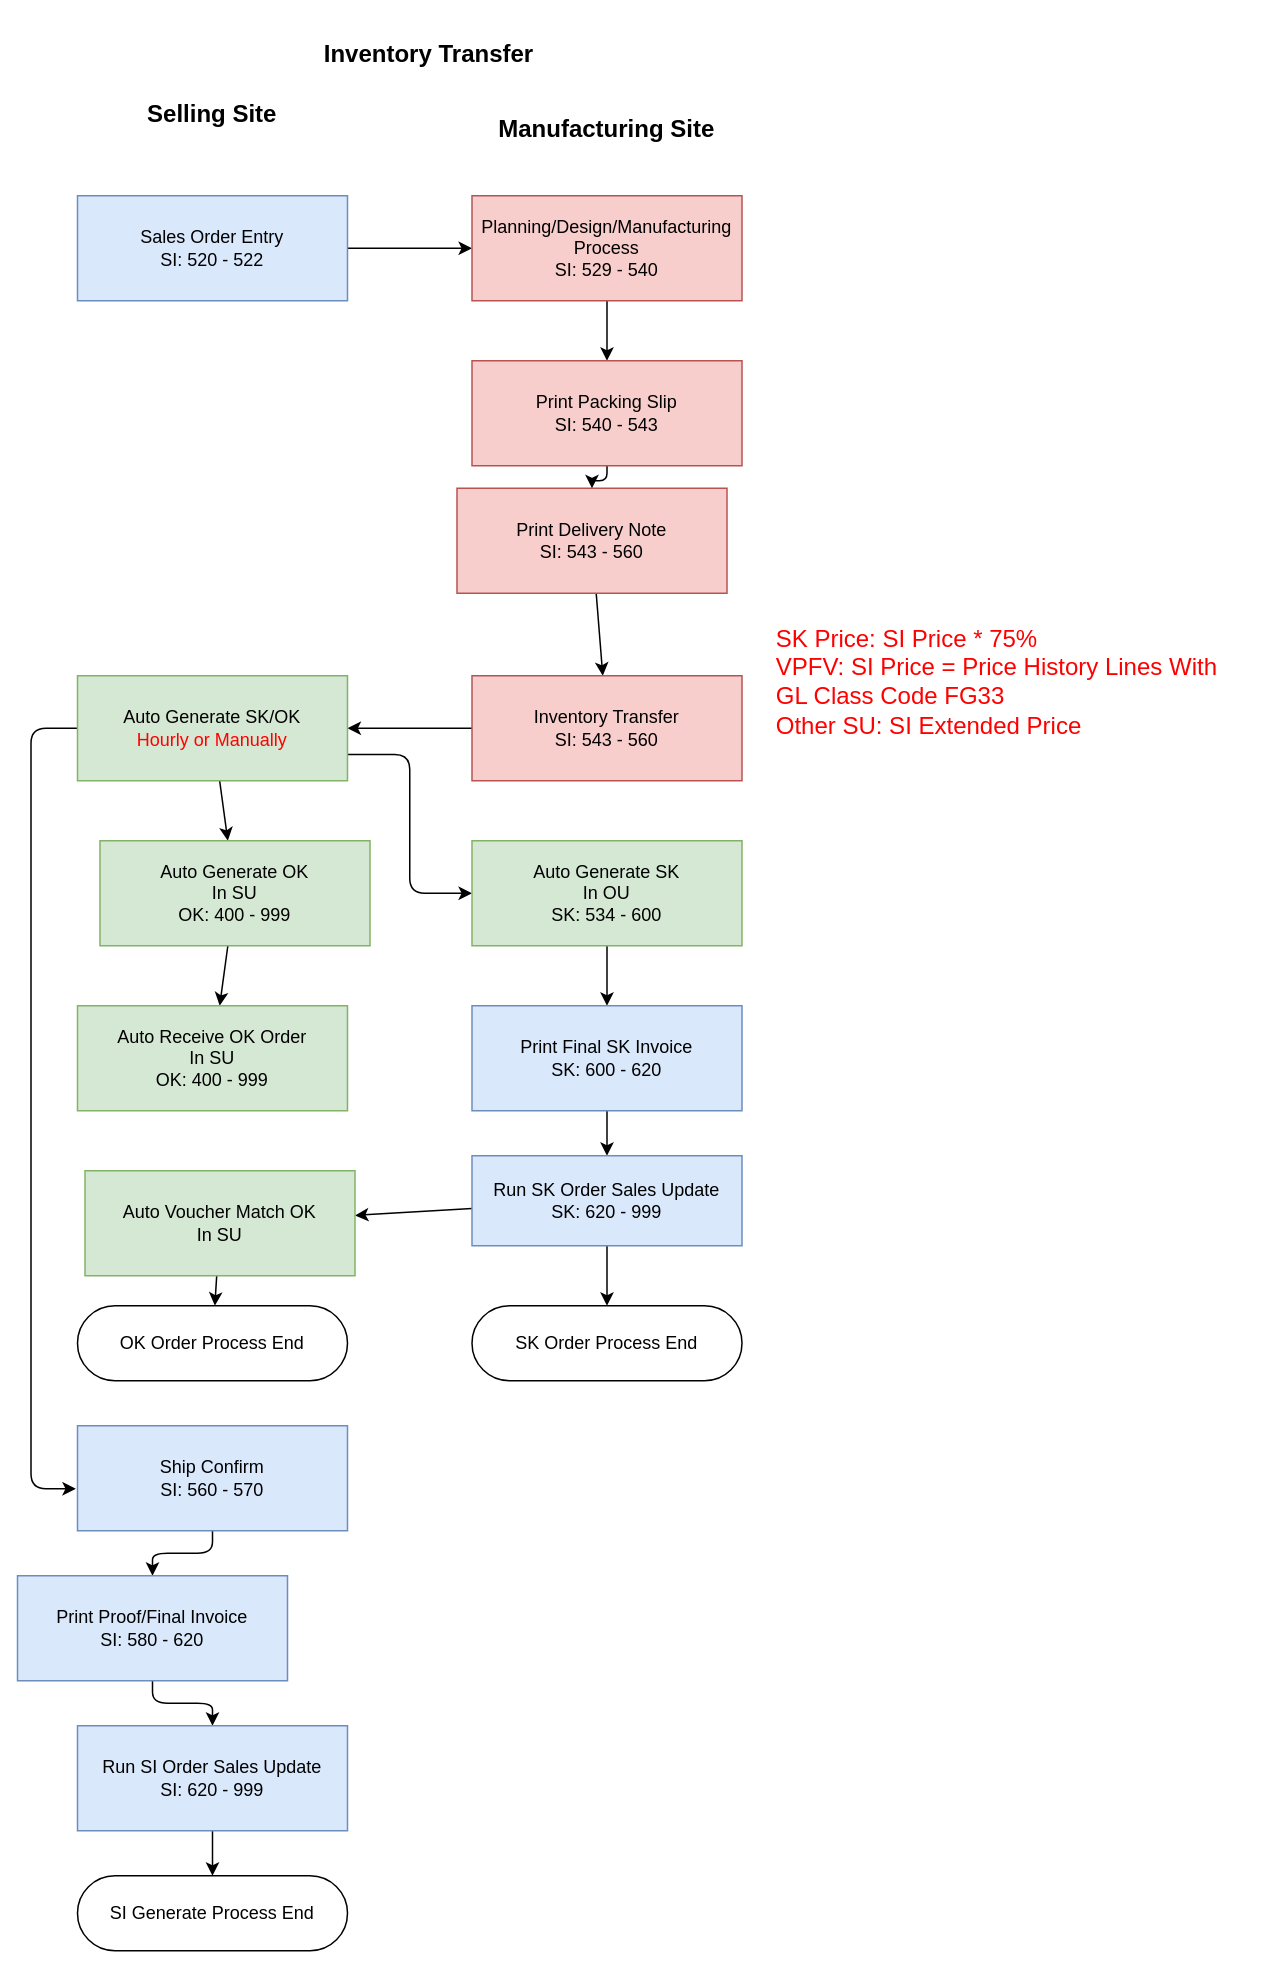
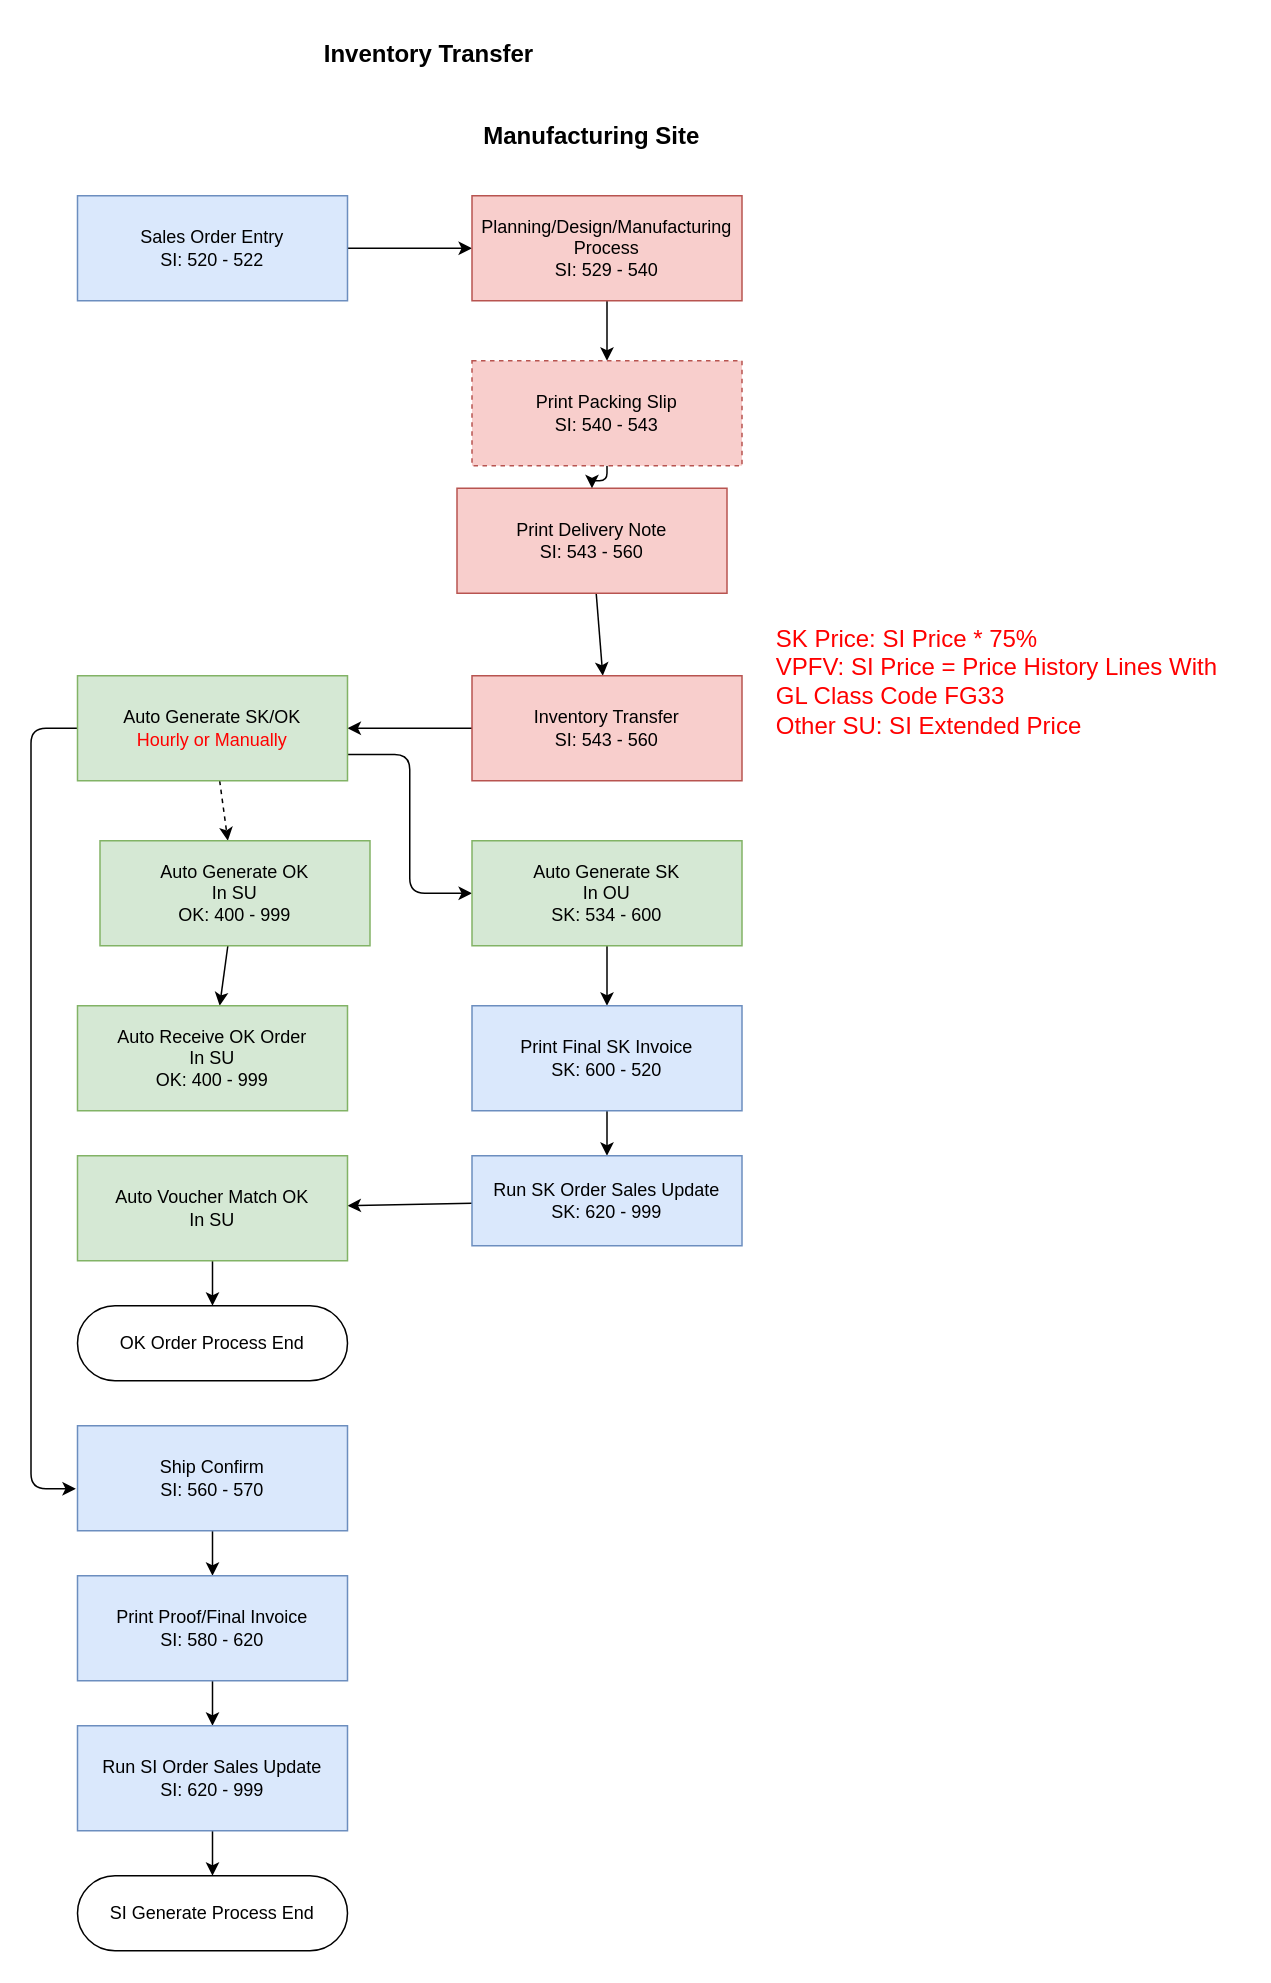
  <mxCell id="0" />
  <mxCell id="1" parent="0" />
  <mxCell id="2" value="" style="edgeStyle=none;html=1;" parent="1" source="3" target="5" edge="1"><mxGeometry relative="1" as="geometry" /></mxCell>
  <mxCell id="3" value="Sales Order Entry&lt;br&gt;SI: 520 - 522" style="rounded=0;whiteSpace=wrap;html=1;fillColor=#dae8fc;strokeColor=#6c8ebf;" parent="1" vertex="1"><mxGeometry x="51" y="130" width="180" height="70" as="geometry" /></mxCell>
  <mxCell id="4" value="" style="edgeStyle=orthogonalEdgeStyle;html=1;fontFamily=Helvetica;fontSize=16;fontColor=#FF0000;" parent="1" source="5" target="39" edge="1"><mxGeometry relative="1" as="geometry" /></mxCell>
  <mxCell id="5" value="Planning/Design/Manufacturing Process&lt;br&gt;SI: 529 - 540" style="rounded=0;whiteSpace=wrap;html=1;fillColor=#f8cecc;strokeColor=#b85450;" parent="1" vertex="1"><mxGeometry x="314" y="130" width="180" height="70" as="geometry" /></mxCell>
  <mxCell id="6" value="" style="edgeStyle=none;html=1;" parent="1" source="7" target="9" edge="1"><mxGeometry relative="1" as="geometry" /></mxCell>
  <mxCell id="7" value="Print Delivery Note&lt;br&gt;SI: 543 - 560" style="rounded=0;whiteSpace=wrap;html=1;fillColor=#f8cecc;strokeColor=#b85450;" parent="1" vertex="1"><mxGeometry x="304" y="325" width="180" height="70" as="geometry" /></mxCell>
  <mxCell id="8" value="" style="edgeStyle=none;html=1;" parent="1" source="9" target="13" edge="1"><mxGeometry relative="1" as="geometry" /></mxCell>
  <mxCell id="9" value="Inventory Transfer&lt;br&gt;SI: 543 - 560" style="rounded=0;whiteSpace=wrap;html=1;fillColor=#f8cecc;strokeColor=#b85450;" parent="1" vertex="1"><mxGeometry x="314" y="450" width="180" height="70" as="geometry" /></mxCell>
- <mxCell id="10" value="" style="edgeStyle=none;html=1;" parent="1" source="13" target="15" edge="1"><mxGeometry relative="1" as="geometry" /></mxCell>
+ <mxCell id="10" value="" style="edgeStyle=none;html=1;dashed=1;" parent="1" source="13" target="15" edge="1"><mxGeometry relative="1" as="geometry" /></mxCell>
  <mxCell id="11" style="edgeStyle=orthogonalEdgeStyle;html=1;exitX=0;exitY=0.5;exitDx=0;exitDy=0;fontFamily=Helvetica;fontSize=12;fontColor=default;entryX=-0.006;entryY=0.6;entryDx=0;entryDy=0;entryPerimeter=0;" parent="1" source="13" target="29" edge="1"><mxGeometry relative="1" as="geometry"><mxPoint x="-60" y="846" as="targetPoint" /><Array as="points"><mxPoint x="20" y="485" /><mxPoint x="20" y="992" /></Array></mxGeometry></mxCell>
  <mxCell id="12" style="edgeStyle=orthogonalEdgeStyle;html=1;entryX=0;entryY=0.5;entryDx=0;entryDy=0;fontFamily=Helvetica;fontSize=16;fontColor=#FF0000;exitX=1;exitY=0.75;exitDx=0;exitDy=0;" parent="1" source="13" target="18" edge="1"><mxGeometry relative="1" as="geometry" /></mxCell>
  <mxCell id="13" value="Auto&amp;nbsp;Generate SK/OK&lt;br&gt;&lt;font color=&quot;#ff0000&quot;&gt;Hourly or Manually&lt;/font&gt;" style="rounded=0;whiteSpace=wrap;html=1;fillColor=#d5e8d4;strokeColor=#82b366;" parent="1" vertex="1"><mxGeometry x="51" y="450" width="180" height="70" as="geometry" /></mxCell>
  <mxCell id="14" value="" style="edgeStyle=none;html=1;" parent="1" source="15" target="16" edge="1"><mxGeometry relative="1" as="geometry" /></mxCell>
  <mxCell id="15" value="Auto&amp;nbsp;Generate OK&lt;br&gt;In SU&lt;br&gt;OK: 400 - 999" style="rounded=0;whiteSpace=wrap;html=1;fillColor=#d5e8d4;strokeColor=#82b366;" parent="1" vertex="1"><mxGeometry x="66" y="560" width="180" height="70" as="geometry" /></mxCell>
  <mxCell id="16" value="Auto Receive OK Order&lt;br&gt;In SU&lt;br&gt;OK: 400 - 999" style="rounded=0;whiteSpace=wrap;html=1;fillColor=#d5e8d4;strokeColor=#82b366;" parent="1" vertex="1"><mxGeometry x="51" y="670" width="180" height="70" as="geometry" /></mxCell>
  <mxCell id="17" value="" style="edgeStyle=none;html=1;" parent="1" source="18" target="20" edge="1"><mxGeometry relative="1" as="geometry" /></mxCell>
  <mxCell id="18" value="Auto&amp;nbsp;Generate SK&lt;br&gt;In OU&lt;br&gt;SK: 534 - 600" style="rounded=0;whiteSpace=wrap;html=1;fillColor=#d5e8d4;strokeColor=#82b366;" parent="1" vertex="1"><mxGeometry x="314" y="560" width="180" height="70" as="geometry" /></mxCell>
  <mxCell id="19" value="" style="edgeStyle=none;html=1;" parent="1" source="20" target="23" edge="1"><mxGeometry relative="1" as="geometry" /></mxCell>
- <mxCell id="20" value="Print Final SK Invoice&lt;br&gt;SK: 600 - 620" style="rounded=0;whiteSpace=wrap;html=1;fillColor=#dae8fc;strokeColor=#6c8ebf;" parent="1" vertex="1"><mxGeometry x="314" y="670" width="180" height="70" as="geometry" /></mxCell>
+ <mxCell id="20" value="Print Final SK Invoice&lt;br&gt;SK: 600 - 520" style="rounded=0;whiteSpace=wrap;html=1;fillColor=#dae8fc;strokeColor=#6c8ebf;" parent="1" vertex="1"><mxGeometry x="314" y="670" width="180" height="70" as="geometry" /></mxCell>
  <mxCell id="21" value="" style="edgeStyle=none;html=1;" parent="1" source="23" target="25" edge="1"><mxGeometry relative="1" as="geometry" /></mxCell>
- <mxCell id="22" value="" style="edgeStyle=none;html=1;fontFamily=Helvetica;fontSize=12;fontColor=default;" parent="1" source="23" target="27" edge="1"><mxGeometry relative="1" as="geometry" /></mxCell>
  <mxCell id="23" value="Run SK&amp;nbsp;Order Sales Update&lt;br&gt;SK: 620 - 999" style="rounded=0;whiteSpace=wrap;html=1;fillColor=#dae8fc;strokeColor=#6c8ebf;" parent="1" vertex="1"><mxGeometry x="314" y="770" width="180" height="60" as="geometry" /></mxCell>
  <mxCell id="24" value="" style="edgeStyle=none;html=1;" parent="1" source="25" target="26" edge="1"><mxGeometry relative="1" as="geometry" /></mxCell>
- <mxCell id="25" value="Auto Voucher Match OK&lt;br&gt;In&amp;nbsp;SU" style="rounded=0;whiteSpace=wrap;html=1;fillColor=#d5e8d4;strokeColor=#82b366;" parent="1" vertex="1"><mxGeometry x="56" y="780" width="180" height="70" as="geometry" /></mxCell>
+ <mxCell id="25" value="Auto Voucher Match OK&lt;br&gt;In&amp;nbsp;SU" style="rounded=0;whiteSpace=wrap;html=1;fillColor=#d5e8d4;strokeColor=#82b366;" parent="1" vertex="1"><mxGeometry x="51" y="770" width="180" height="70" as="geometry" /></mxCell>
  <mxCell id="26" value="OK Order Process End" style="rounded=1;whiteSpace=wrap;html=1;arcSize=50;" parent="1" vertex="1"><mxGeometry x="51" y="870" width="180" height="50" as="geometry" /></mxCell>
- <mxCell id="27" value="SK Order Process End" style="rounded=1;whiteSpace=wrap;html=1;arcSize=50;" parent="1" vertex="1"><mxGeometry x="314" y="870" width="180" height="50" as="geometry" /></mxCell>
  <mxCell id="28" value="" style="edgeStyle=orthogonalEdgeStyle;html=1;fontFamily=Helvetica;fontSize=12;fontColor=default;" parent="1" source="29" target="31" edge="1"><mxGeometry relative="1" as="geometry" /></mxCell>
  <mxCell id="29" value="Ship Confirm&lt;br&gt;SI: 560 - 570" style="rounded=0;whiteSpace=wrap;html=1;fillColor=#dae8fc;strokeColor=#6c8ebf;" parent="1" vertex="1"><mxGeometry x="51" y="950" width="180" height="70" as="geometry" /></mxCell>
  <mxCell id="30" value="" style="edgeStyle=orthogonalEdgeStyle;html=1;fontFamily=Helvetica;fontSize=12;fontColor=default;" parent="1" source="31" target="33" edge="1"><mxGeometry relative="1" as="geometry" /></mxCell>
- <mxCell id="31" value="Print Proof/Final Invoice&lt;br&gt;SI: 580 - 620" style="rounded=0;whiteSpace=wrap;html=1;fillColor=#dae8fc;strokeColor=#6c8ebf;" parent="1" vertex="1"><mxGeometry x="11" y="1050" width="180" height="70" as="geometry" /></mxCell>
+ <mxCell id="31" value="Print Proof/Final Invoice&lt;br&gt;SI: 580 - 620" style="rounded=0;whiteSpace=wrap;html=1;fillColor=#dae8fc;strokeColor=#6c8ebf;" parent="1" vertex="1"><mxGeometry x="51" y="1050" width="180" height="70" as="geometry" /></mxCell>
  <mxCell id="32" value="" style="edgeStyle=orthogonalEdgeStyle;html=1;fontFamily=Helvetica;fontSize=12;fontColor=default;" parent="1" source="33" target="34" edge="1"><mxGeometry relative="1" as="geometry" /></mxCell>
  <mxCell id="33" value="Run SI Order Sales Update&lt;br&gt;SI: 620 - 999" style="rounded=0;whiteSpace=wrap;html=1;fillColor=#dae8fc;strokeColor=#6c8ebf;" parent="1" vertex="1"><mxGeometry x="51" y="1150" width="180" height="70" as="geometry" /></mxCell>
  <mxCell id="34" value="SI Generate Process End" style="rounded=1;whiteSpace=wrap;html=1;arcSize=50;" parent="1" vertex="1"><mxGeometry x="51" y="1250" width="180" height="50" as="geometry" /></mxCell>
- <mxCell id="35" value="&lt;font style=&quot;font-size: 16px&quot;&gt;&lt;b&gt;Selling Site&lt;/b&gt;&lt;/font&gt;" style="text;html=1;strokeColor=none;fillColor=none;align=center;verticalAlign=middle;whiteSpace=wrap;rounded=0;fontFamily=Helvetica;fontSize=12;fontColor=default;" parent="1" vertex="1"><mxGeometry x="81" y="60" width="120" height="30" as="geometry" /></mxCell>
- <mxCell id="36" value="&lt;font style=&quot;font-size: 16px&quot;&gt;&lt;b&gt;Manufacturing Site&lt;/b&gt;&lt;/font&gt;" style="text;html=1;strokeColor=none;fillColor=none;align=center;verticalAlign=middle;whiteSpace=wrap;rounded=0;fontFamily=Helvetica;fontSize=12;fontColor=default;" parent="1" vertex="1"><mxGeometry x="314" y="70" width="180" height="30" as="geometry" /></mxCell>
+ <mxCell id="36" value="&lt;font style=&quot;font-size: 16px&quot;&gt;&lt;b&gt;Manufacturing Site&lt;/b&gt;&lt;/font&gt;" style="text;html=1;strokeColor=none;fillColor=none;align=center;verticalAlign=middle;whiteSpace=wrap;rounded=0;fontFamily=Helvetica;fontSize=12;fontColor=default;" parent="1" vertex="1"><mxGeometry x="304" y="75" width="180" height="30" as="geometry" /></mxCell>
  <mxCell id="37" value="SK Price: SI Price * 75%&lt;br&gt;VPFV: SI Price = Price History Lines With GL Class Code FG33&lt;br&gt;Other SU: SI Extended Price" style="text;html=1;strokeColor=none;fillColor=none;align=left;verticalAlign=top;whiteSpace=wrap;rounded=0;fontFamily=Helvetica;fontSize=16;fontColor=#FF0000;" parent="1" vertex="1"><mxGeometry x="515" y="409" width="310" height="84" as="geometry" /></mxCell>
  <mxCell id="38" value="" style="edgeStyle=orthogonalEdgeStyle;html=1;fontFamily=Helvetica;fontSize=16;fontColor=#FF0000;" parent="1" source="39" target="7" edge="1"><mxGeometry relative="1" as="geometry" /></mxCell>
- <mxCell id="39" value="Print Packing Slip&lt;br&gt;SI: 540 - 543" style="rounded=0;whiteSpace=wrap;html=1;fillColor=#f8cecc;strokeColor=#b85450;" parent="1" vertex="1"><mxGeometry x="314" y="240" width="180" height="70" as="geometry" /></mxCell>
+ <mxCell id="39" value="Print Packing Slip&lt;br&gt;SI: 540 - 543" style="rounded=0;whiteSpace=wrap;html=1;fillColor=#f8cecc;strokeColor=#b85450;dashed=1;" parent="1" vertex="1"><mxGeometry x="314" y="240" width="180" height="70" as="geometry" /></mxCell>
  <mxCell id="40" value="&lt;font style=&quot;font-size: 16px&quot;&gt;&lt;b&gt;Inventory Transfer&lt;/b&gt;&lt;/font&gt;" style="text;html=1;strokeColor=none;fillColor=none;align=center;verticalAlign=middle;whiteSpace=wrap;rounded=0;fontFamily=Helvetica;fontSize=12;fontColor=default;" parent="1" vertex="1"><mxGeometry x="51" y="20" width="469" height="30" as="geometry" /></mxCell>
